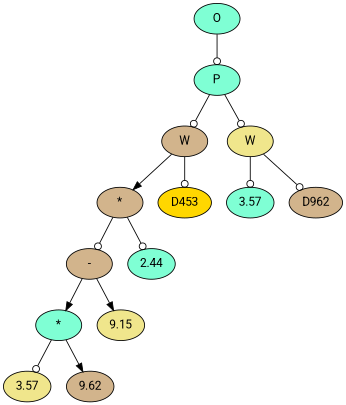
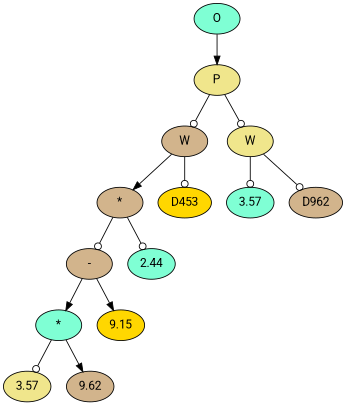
  digraph {
    fontname=Roboto
    node [fillcolor=aquamarine fontname=Roboto style=filled]
    edge [arrowhead=odot fontname=Roboto]
    n1 [label=O]
-   n2 [label=P]
+   n2 [fillcolor=khaki label=P]
    n3 [fillcolor=tan label=W]
    n4 [fillcolor=khaki label=W]
    n5 [fillcolor=tan label="*"]
    n6 [fillcolor=gold label=D453]
    n7 [label=3.57]
    n8 [fillcolor=tan label=D962]
    n9 [fillcolor=tan label="-"]
    n10 [label=2.44]
    n11 [label="*"]
-   n12 [fillcolor=khaki label=9.15]
+   n12 [fillcolor=gold label=9.15]
    n13 [fillcolor=khaki label=3.57]
    n14 [fillcolor=tan label=9.62]
-   n1 -> n2
+   n1 -> n2 [arrowhead=normal]
    n2 -> n3
    n2 -> n4
    n3 -> n5 [arrowhead=normal]
    n3 -> n6
    n4 -> n7
    n4 -> n8
    n5 -> n9
    n5 -> n10
    n9 -> n11 [arrowhead=normal]
    n9 -> n12 [arrowhead=normal]
    n11 -> n13
    n11 -> n14 [arrowhead=normal]
  }
